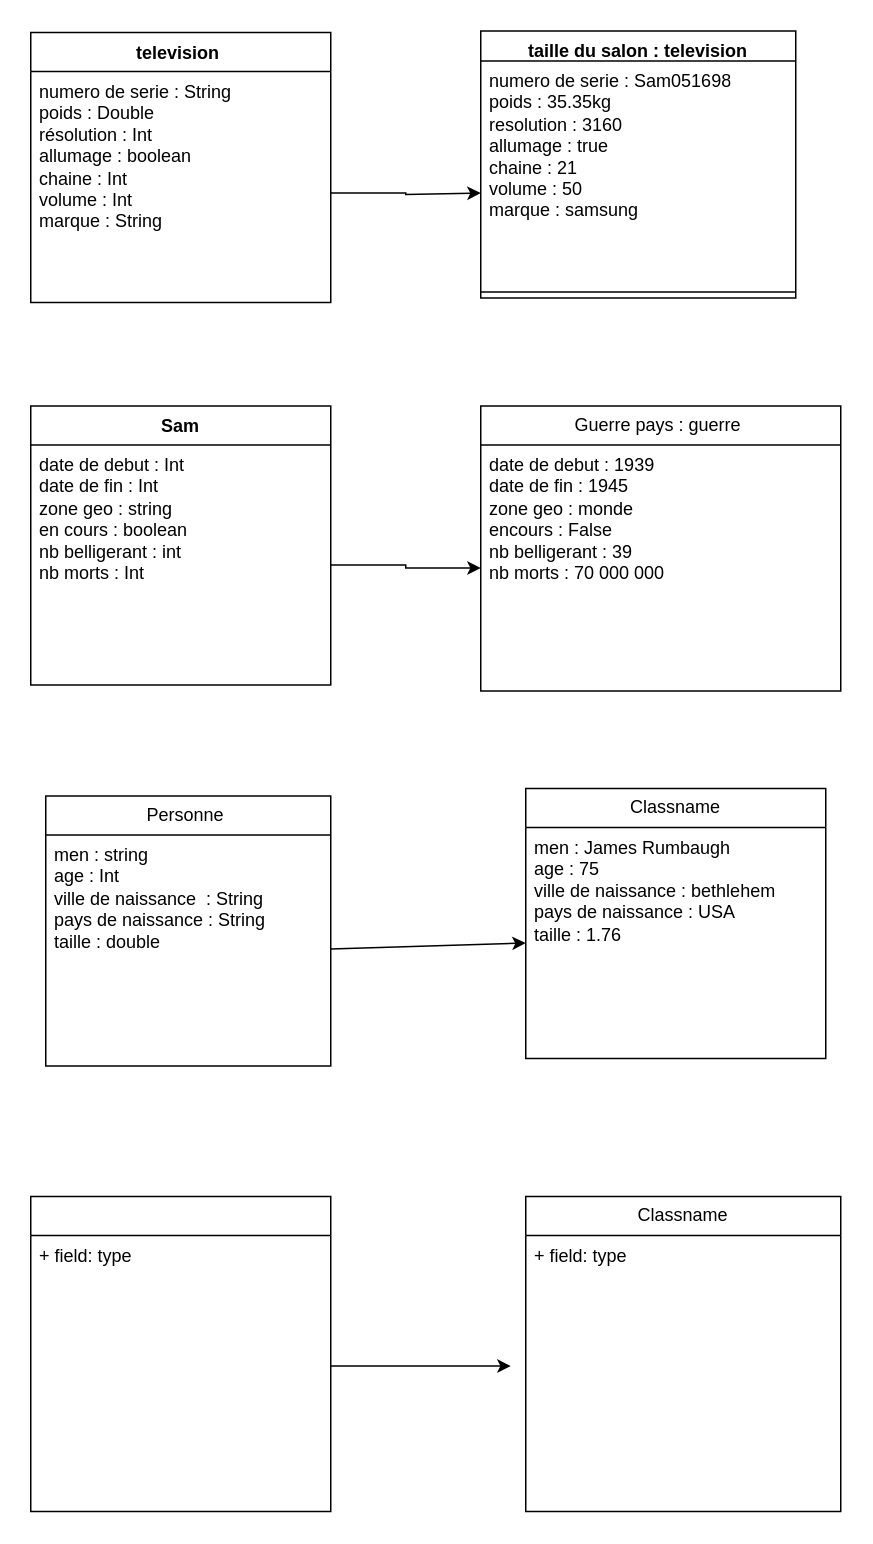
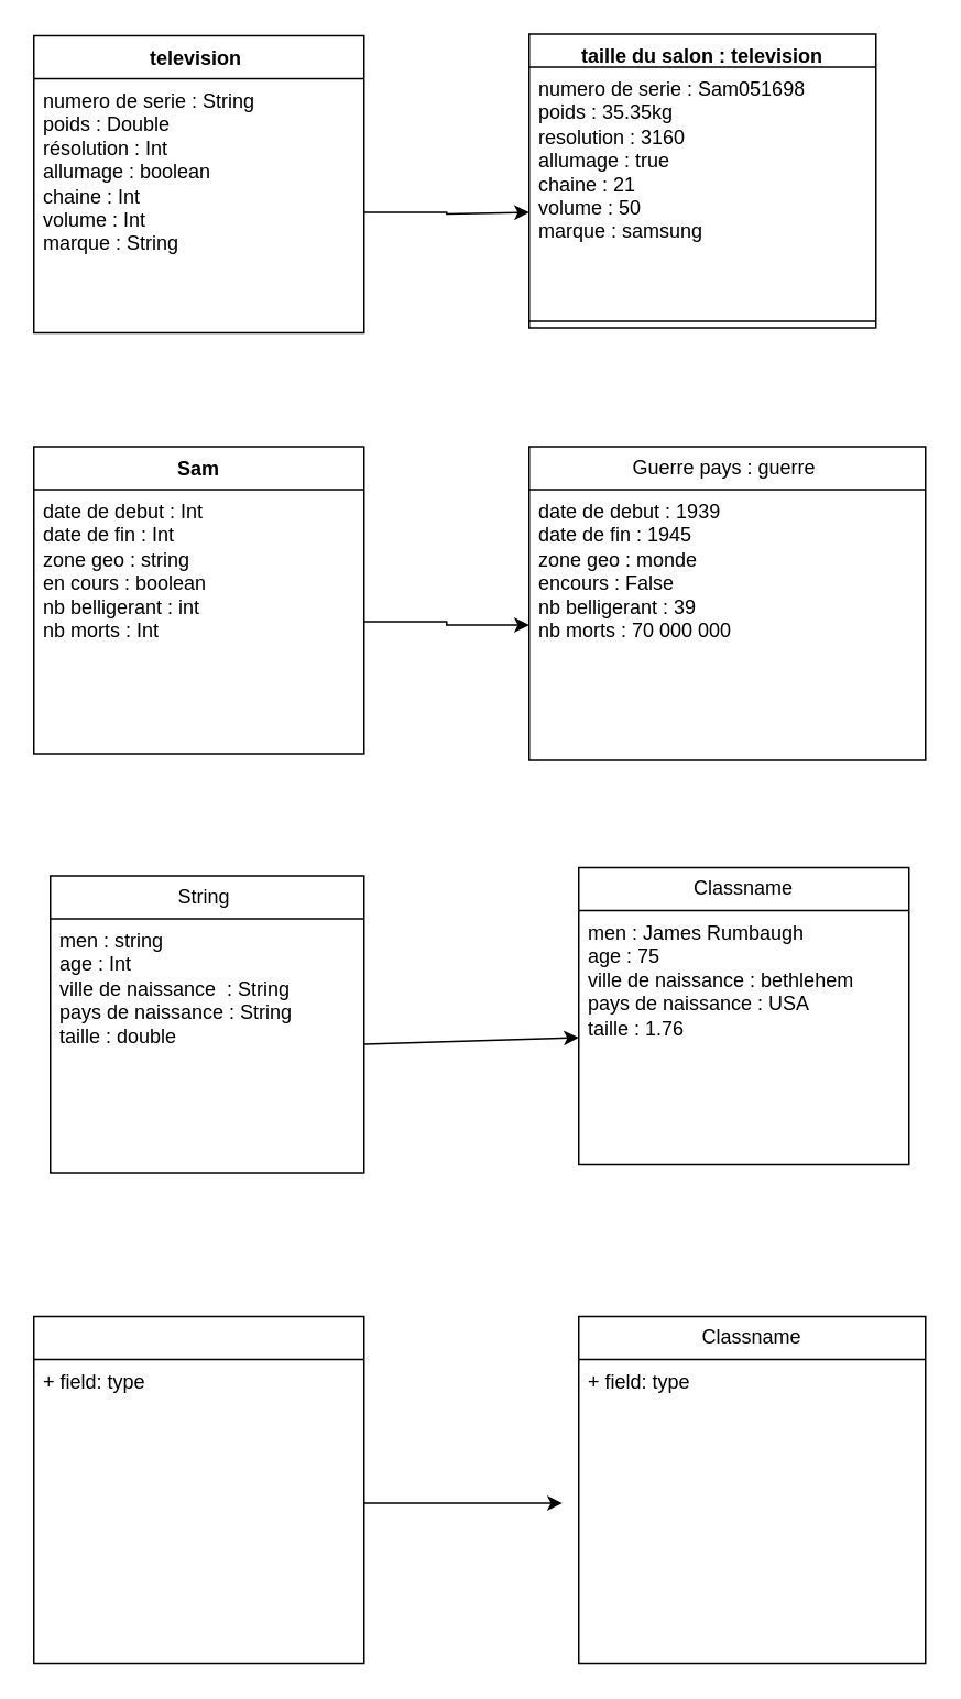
  <mxCell id="0" />
  <mxCell id="1" parent="0" />
  <mxCell id="2" value="television&amp;nbsp;" style="swimlane;fontStyle=1;align=center;verticalAlign=top;childLayout=stackLayout;horizontal=1;startSize=26;horizontalStack=0;resizeParent=1;resizeParentMax=0;resizeLast=0;collapsible=1;marginBottom=0;whiteSpace=wrap;html=1;" vertex="1" parent="1"><mxGeometry x="20" y="21" width="200" height="180" as="geometry" /></mxCell>
  <mxCell id="3" value="numero de serie : String&lt;br&gt;poids : Double&amp;nbsp;&lt;br&gt;résolution : Int&lt;br&gt;allumage : boolean&lt;br&gt;chaine : Int&lt;br&gt;volume : Int&amp;nbsp;&lt;br&gt;marque : String" style="text;strokeColor=none;fillColor=none;align=left;verticalAlign=top;spacingLeft=4;spacingRight=4;overflow=hidden;rotatable=0;points=[[0,0.5],[1,0.5]];portConstraint=eastwest;whiteSpace=wrap;html=1;" vertex="1" parent="2"><mxGeometry y="26" width="200" height="154" as="geometry" /></mxCell>
  <mxCell id="4" value="" style="edgeStyle=orthogonalEdgeStyle;rounded=0;orthogonalLoop=1;jettySize=auto;html=1;" edge="1" parent="1" source="3"><mxGeometry relative="1" as="geometry"><mxPoint x="320" y="128" as="targetPoint" /><Array as="points"><mxPoint x="270" y="128" /><mxPoint x="270" y="129" /></Array></mxGeometry></mxCell>
  <mxCell id="5" value="taille du salon : television" style="swimlane;fontStyle=1;align=center;verticalAlign=top;childLayout=stackLayout;horizontal=1;startSize=20;horizontalStack=0;resizeParent=1;resizeParentMax=0;resizeLast=0;collapsible=1;marginBottom=0;whiteSpace=wrap;html=1;" vertex="1" parent="1"><mxGeometry x="320" y="20" width="210" height="178" as="geometry" /></mxCell>
  <mxCell id="6" value="numero de serie : Sam051698&lt;br&gt;poids : 35.35kg&lt;br&gt;resolution : 3160&amp;nbsp;&lt;br&gt;allumage : true&amp;nbsp;&lt;br&gt;chaine : 21&lt;br&gt;volume : 50&lt;br&gt;marque : samsung" style="text;strokeColor=none;fillColor=none;align=left;verticalAlign=top;spacingLeft=4;spacingRight=4;overflow=hidden;rotatable=0;points=[[0,0.5],[1,0.5]];portConstraint=eastwest;whiteSpace=wrap;html=1;" vertex="1" parent="5"><mxGeometry y="20" width="210" height="150" as="geometry" /></mxCell>
  <mxCell id="7" value="" style="line;strokeWidth=1;fillColor=none;align=left;verticalAlign=middle;spacingTop=-1;spacingLeft=3;spacingRight=3;rotatable=0;labelPosition=right;points=[];portConstraint=eastwest;strokeColor=inherit;" vertex="1" parent="5"><mxGeometry y="170" width="210" height="8" as="geometry" /></mxCell>
  <mxCell id="8" value="Sam" style="swimlane;fontStyle=1;align=center;verticalAlign=top;childLayout=stackLayout;horizontal=1;startSize=26;horizontalStack=0;resizeParent=1;resizeParentMax=0;resizeLast=0;collapsible=1;marginBottom=0;whiteSpace=wrap;html=1;" vertex="1" parent="1"><mxGeometry x="20" y="270" width="200" height="186" as="geometry" /></mxCell>
  <mxCell id="9" value="date de debut : Int&lt;br&gt;date de fin : Int&lt;br&gt;zone geo : string&lt;br&gt;en cours : boolean&amp;nbsp;&lt;br&gt;nb belligerant : int&lt;br&gt;nb morts : Int&lt;br&gt;" style="text;strokeColor=none;fillColor=none;align=left;verticalAlign=top;spacingLeft=4;spacingRight=4;overflow=hidden;rotatable=0;points=[[0,0.5],[1,0.5]];portConstraint=eastwest;whiteSpace=wrap;html=1;" vertex="1" parent="8"><mxGeometry y="26" width="200" height="160" as="geometry" /></mxCell>
  <mxCell id="10" value="Guerre pays : guerre&amp;nbsp;" style="swimlane;fontStyle=0;childLayout=stackLayout;horizontal=1;startSize=26;fillColor=none;horizontalStack=0;resizeParent=1;resizeParentMax=0;resizeLast=0;collapsible=1;marginBottom=0;whiteSpace=wrap;html=1;" vertex="1" parent="1"><mxGeometry x="320" y="270" width="240" height="190" as="geometry" /></mxCell>
  <mxCell id="11" value="date de debut : 1939&lt;br&gt;date de fin : 1945&lt;br&gt;zone geo : monde&lt;br&gt;encours : False&amp;nbsp;&lt;br&gt;nb belligerant : 39&lt;br&gt;nb morts : 70 000 000" style="text;strokeColor=none;fillColor=none;align=left;verticalAlign=top;spacingLeft=4;spacingRight=4;overflow=hidden;rotatable=0;points=[[0,0.5],[1,0.5]];portConstraint=eastwest;whiteSpace=wrap;html=1;" vertex="1" parent="10"><mxGeometry y="26" width="240" height="164" as="geometry" /></mxCell>
  <mxCell id="12" value="" style="edgeStyle=orthogonalEdgeStyle;rounded=0;orthogonalLoop=1;jettySize=auto;html=1;" edge="1" parent="1" source="9" target="11"><mxGeometry relative="1" as="geometry" /></mxCell>
- <mxCell id="13" value="Personne&amp;nbsp;" style="swimlane;fontStyle=0;childLayout=stackLayout;horizontal=1;startSize=26;fillColor=none;horizontalStack=0;resizeParent=1;resizeParentMax=0;resizeLast=0;collapsible=1;marginBottom=0;whiteSpace=wrap;html=1;" vertex="1" parent="1"><mxGeometry x="30" y="530" width="190" height="180" as="geometry" /></mxCell>
+ <mxCell id="13" value="String&amp;nbsp;" style="swimlane;fontStyle=0;childLayout=stackLayout;horizontal=1;startSize=26;fillColor=none;horizontalStack=0;resizeParent=1;resizeParentMax=0;resizeLast=0;collapsible=1;marginBottom=0;whiteSpace=wrap;html=1;" vertex="1" parent="1"><mxGeometry x="30" y="530" width="190" height="180" as="geometry" /></mxCell>
  <mxCell id="14" value="men : string&lt;br&gt;age : Int&lt;br&gt;ville de naissance&amp;nbsp; : String&lt;br&gt;pays de naissance : String&lt;br&gt;taille : double" style="text;strokeColor=none;fillColor=none;align=left;verticalAlign=top;spacingLeft=4;spacingRight=4;overflow=hidden;rotatable=0;points=[[0,0.5],[1,0.5]];portConstraint=eastwest;whiteSpace=wrap;html=1;" vertex="1" parent="13"><mxGeometry y="26" width="190" height="154" as="geometry" /></mxCell>
  <mxCell id="15" value="Classname" style="swimlane;fontStyle=0;childLayout=stackLayout;horizontal=1;startSize=26;fillColor=none;horizontalStack=0;resizeParent=1;resizeParentMax=0;resizeLast=0;collapsible=1;marginBottom=0;whiteSpace=wrap;html=1;" vertex="1" parent="1"><mxGeometry x="350" y="525" width="200" height="180" as="geometry" /></mxCell>
  <mxCell id="16" value="men : James Rumbaugh&lt;br&gt;age : 75&lt;br&gt;ville de naissance : bethlehem&lt;br&gt;pays de naissance : USA&lt;br&gt;taille : 1.76" style="text;strokeColor=none;fillColor=none;align=left;verticalAlign=top;spacingLeft=4;spacingRight=4;overflow=hidden;rotatable=0;points=[[0,0.5],[1,0.5]];portConstraint=eastwest;whiteSpace=wrap;html=1;" vertex="1" parent="15"><mxGeometry y="26" width="200" height="154" as="geometry" /></mxCell>
  <mxCell id="17" value="" style="endArrow=classic;html=1;rounded=0;entryX=0;entryY=0.5;entryDx=0;entryDy=0;" edge="1" parent="1" target="16"><mxGeometry width="50" height="50" relative="1" as="geometry"><mxPoint x="220" y="632" as="sourcePoint" /><mxPoint x="350" y="630" as="targetPoint" /></mxGeometry></mxCell>
  <mxCell id="18" value="" style="swimlane;fontStyle=0;childLayout=stackLayout;horizontal=1;startSize=26;fillColor=none;horizontalStack=0;resizeParent=1;resizeParentMax=0;resizeLast=0;collapsible=1;marginBottom=0;whiteSpace=wrap;html=1;" vertex="1" parent="1"><mxGeometry x="20" y="797" width="200" height="210" as="geometry" /></mxCell>
  <mxCell id="19" value="+ field: type" style="text;strokeColor=none;fillColor=none;align=left;verticalAlign=top;spacingLeft=4;spacingRight=4;overflow=hidden;rotatable=0;points=[[0,0.5],[1,0.5]];portConstraint=eastwest;whiteSpace=wrap;html=1;" vertex="1" parent="18"><mxGeometry y="26" width="200" height="184" as="geometry" /></mxCell>
  <mxCell id="20" value="Classname" style="swimlane;fontStyle=0;childLayout=stackLayout;horizontal=1;startSize=26;fillColor=none;horizontalStack=0;resizeParent=1;resizeParentMax=0;resizeLast=0;collapsible=1;marginBottom=0;whiteSpace=wrap;html=1;" vertex="1" parent="1"><mxGeometry x="350" y="797" width="210" height="210" as="geometry" /></mxCell>
  <mxCell id="21" value="+ field: type" style="text;strokeColor=none;fillColor=none;align=left;verticalAlign=top;spacingLeft=4;spacingRight=4;overflow=hidden;rotatable=0;points=[[0,0.5],[1,0.5]];portConstraint=eastwest;whiteSpace=wrap;html=1;" vertex="1" parent="20"><mxGeometry y="26" width="210" height="184" as="geometry" /></mxCell>
  <mxCell id="22" value="" style="endArrow=classic;html=1;rounded=0;" edge="1" parent="1"><mxGeometry width="50" height="50" relative="1" as="geometry"><mxPoint x="220" y="910" as="sourcePoint" /><mxPoint x="340" y="910" as="targetPoint" /></mxGeometry></mxCell>
